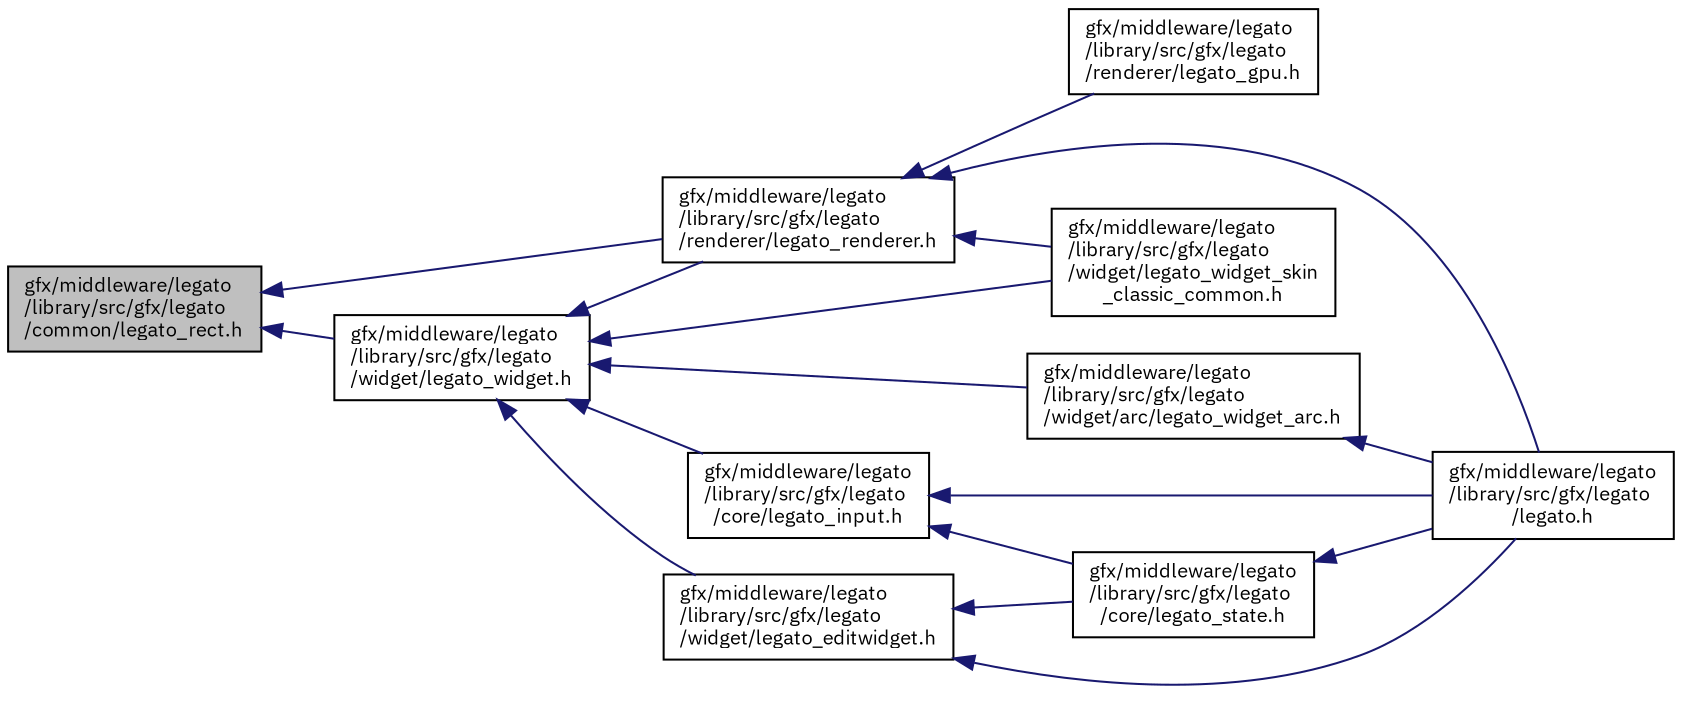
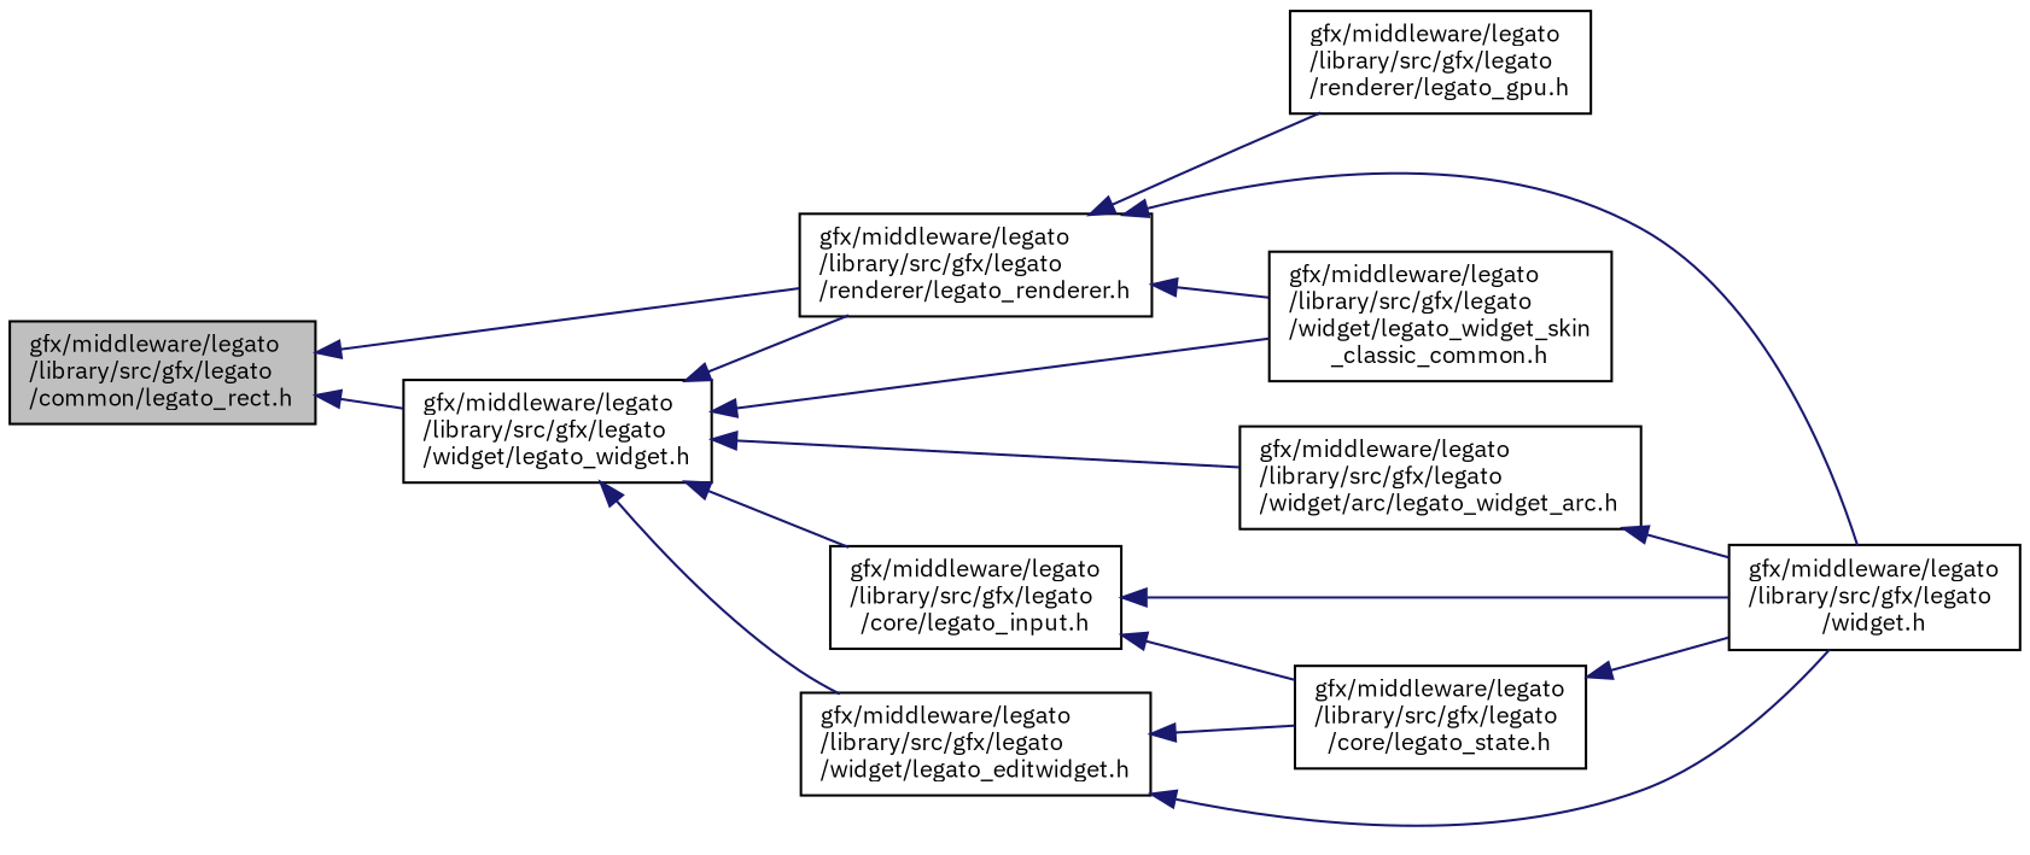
  digraph {
    rankdir=LR
    fontname="IBM Plex Sans"
    node [color=black fillcolor=white fontname="IBM Plex Sans" fontsize=10 shape=record style=filled]
    edge [color=midnightblue dir=back fontname="IBM Plex Sans" fontsize=10 labelfontname=Helvetica labelfontsize=10 style=solid]
    n1 [fillcolor=grey75 fontcolor=black height=0.2 label="gfx/middleware/legato\l/library/src/gfx/legato\l/common/legato_rect.h" width=0.4]
    n2 [height=0.2 label="gfx/middleware/legato\l/library/src/gfx/legato\l/renderer/legato_renderer.h" width=0.4]
    n3 [height=0.2 label="gfx/middleware/legato\l/library/src/gfx/legato\l/widget/legato_widget.h" width=0.4]
-   n4 [height=0.2 label="gfx/middleware/legato\l/library/src/gfx/legato\l/legato.h" width=0.4]
+   n4 [height=0.2 label="gfx/middleware/legato\l/library/src/gfx/legato\l/widget.h" width=0.4]
    n5 [height=0.2 label="gfx/middleware/legato\l/library/src/gfx/legato\l/renderer/legato_gpu.h" width=0.4]
    n6 [height=0.2 label="gfx/middleware/legato\l/library/src/gfx/legato\l/widget/legato_widget_skin\l_classic_common.h" width=0.4]
    n7 [height=0.2 label="gfx/middleware/legato\l/library/src/gfx/legato\l/core/legato_input.h" width=0.4]
    n8 [height=0.2 label="gfx/middleware/legato\l/library/src/gfx/legato\l/widget/arc/legato_widget_arc.h" width=0.4]
    n9 [height=0.2 label="gfx/middleware/legato\l/library/src/gfx/legato\l/widget/legato_editwidget.h" width=0.4]
    n10 [height=0.2 label="gfx/middleware/legato\l/library/src/gfx/legato\l/core/legato_state.h" width=0.4]
    n1 -> n2
    n1 -> n3
    n2 -> n4
    n2 -> n5
    n2 -> n6
    n3 -> n2
    n3 -> n6
    n3 -> n7
    n3 -> n8
    n3 -> n9
    n7 -> n4
    n7 -> n10
    n8 -> n4
    n9 -> n4
    n9 -> n10
    n10 -> n4
  }
